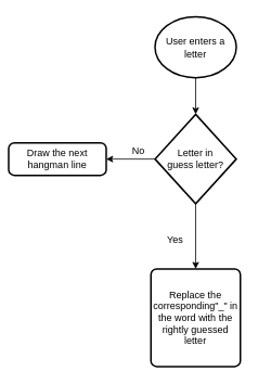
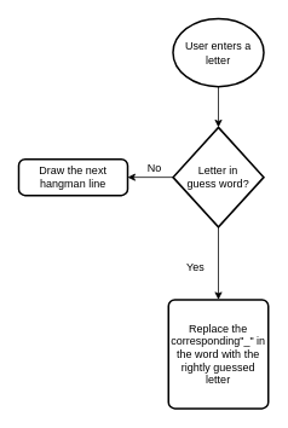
  <mxCell id="0" />
  <mxCell id="1" parent="0" />
  <mxCell id="2" value="" style="edgeStyle=orthogonalEdgeStyle;rounded=0;orthogonalLoop=1;jettySize=auto;html=1;" edge="1" parent="1" source="3" target="6"><mxGeometry relative="1" as="geometry" /></mxCell>
  <mxCell id="3" value="User enters a letter" style="strokeWidth=2;html=1;shape=mxgraph.flowchart.start_1;whiteSpace=wrap;" vertex="1" parent="1"><mxGeometry x="190" y="20" width="100" height="75" as="geometry" /></mxCell>
  <mxCell id="4" value="" style="edgeStyle=orthogonalEdgeStyle;rounded=0;orthogonalLoop=1;jettySize=auto;html=1;" edge="1" parent="1" source="6" target="7"><mxGeometry relative="1" as="geometry" /></mxCell>
  <mxCell id="5" value="" style="edgeStyle=orthogonalEdgeStyle;rounded=0;orthogonalLoop=1;jettySize=auto;html=1;" edge="1" parent="1" source="6" target="9"><mxGeometry relative="1" as="geometry" /></mxCell>
- <mxCell id="6" value="Letter in &lt;br&gt;guess letter?" style="strokeWidth=2;html=1;shape=mxgraph.flowchart.decision;horizontal=1;whiteSpace=wrap;" vertex="1" parent="1"><mxGeometry x="190" y="140" width="100" height="110" as="geometry" /></mxCell>
- <mxCell id="7" value="Draw the next hangman line" style="rounded=1;whiteSpace=wrap;html=1;absoluteArcSize=1;arcSize=14;strokeWidth=2;" vertex="1" parent="1"><mxGeometry x="10" y="175" width="120" height="40" as="geometry" /></mxCell>
+ <mxCell id="6" value="Letter in &lt;br&gt;guess word?" style="strokeWidth=2;html=1;shape=mxgraph.flowchart.decision;horizontal=1;whiteSpace=wrap;" vertex="1" parent="1"><mxGeometry x="190" y="140" width="100" height="110" as="geometry" /></mxCell>
+ <mxCell id="7" value="Draw the next hangman line" style="rounded=1;whiteSpace=wrap;html=1;absoluteArcSize=1;arcSize=14;strokeWidth=2;" vertex="1" parent="1"><mxGeometry x="20" y="175" width="120" height="40" as="geometry" /></mxCell>
  <mxCell id="8" value="No" style="text;html=1;strokeColor=none;fillColor=none;align=center;verticalAlign=middle;whiteSpace=wrap;rounded=0;" vertex="1" parent="1"><mxGeometry x="140" y="170" width="60" height="30" as="geometry" /></mxCell>
  <mxCell id="9" value="Replace the corresponding&quot;_&quot; in the word with the rightly guessed letter" style="rounded=1;whiteSpace=wrap;html=1;absoluteArcSize=1;arcSize=14;strokeWidth=2;" vertex="1" parent="1"><mxGeometry x="185" y="330" width="110" height="120" as="geometry" /></mxCell>
  <mxCell id="10" value="Yes" style="text;html=1;strokeColor=none;fillColor=none;align=center;verticalAlign=middle;whiteSpace=wrap;rounded=0;" vertex="1" parent="1"><mxGeometry x="185" y="280" width="60" height="30" as="geometry" /></mxCell>
